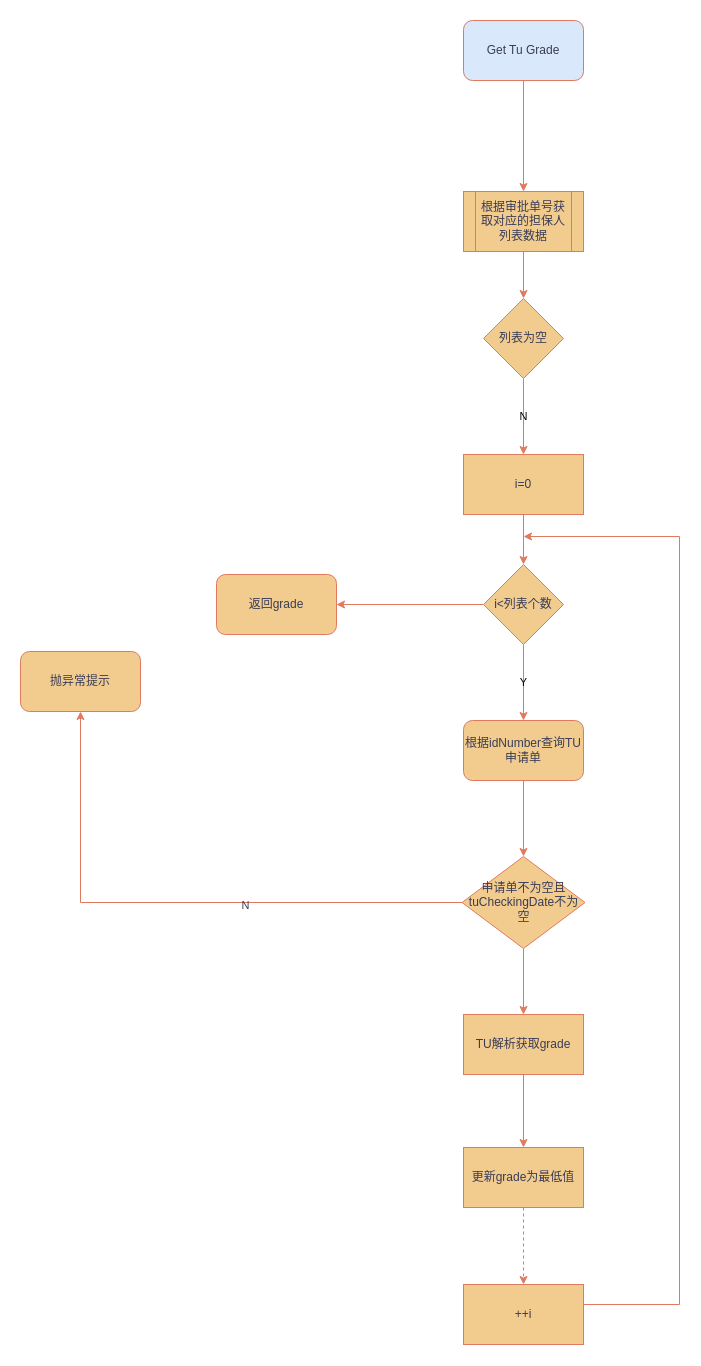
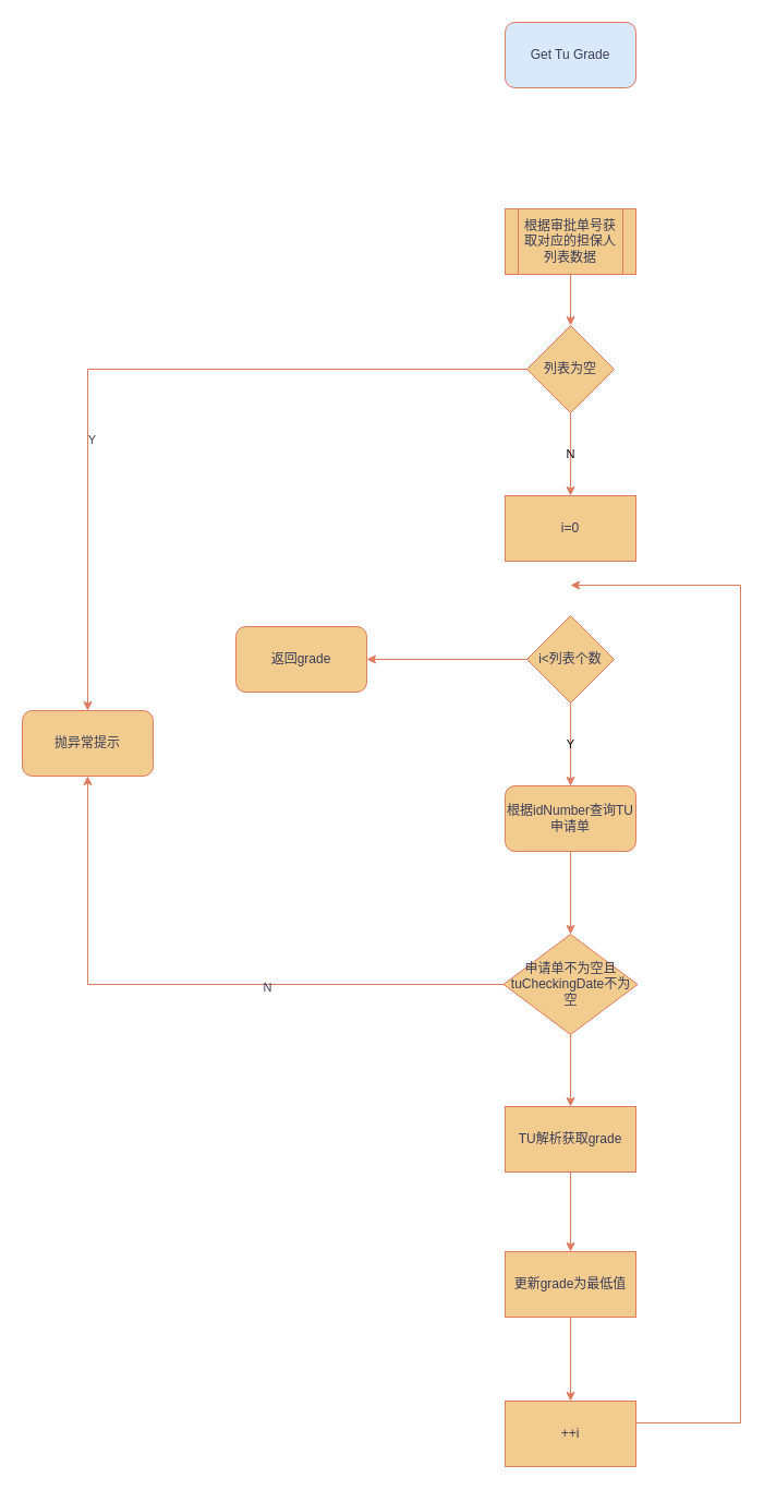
  <mxCell id="0" />
  <mxCell id="1" parent="0" />
- <mxCell id="2" style="edgeStyle=orthogonalEdgeStyle;rounded=0;orthogonalLoop=1;jettySize=auto;html=1;exitX=0.5;exitY=1;exitDx=0;exitDy=0;entryX=0.5;entryY=0;entryDx=0;entryDy=0;labelBackgroundColor=none;strokeColor=#E07A5F;fontColor=default;" edge="1" parent="1" source="3" target="5"><mxGeometry relative="1" as="geometry"><mxPoint x="523" y="140" as="targetPoint" /></mxGeometry></mxCell>
  <mxCell id="3" value="Get Tu Grade" style="rounded=1;whiteSpace=wrap;html=1;labelBackgroundColor=none;fillColor=#dae8fc;strokeColor=#E07A5F;fontColor=#393C56;" vertex="1" parent="1"><mxGeometry x="463" y="20" width="120" height="60" as="geometry" /></mxCell>
  <mxCell id="4" style="edgeStyle=orthogonalEdgeStyle;rounded=0;orthogonalLoop=1;jettySize=auto;html=1;exitX=0.5;exitY=1;exitDx=0;exitDy=0;labelBackgroundColor=none;strokeColor=#E07A5F;fontColor=default;" edge="1" parent="1" source="5" target="15"><mxGeometry relative="1" as="geometry" /></mxCell>
  <mxCell id="5" value="根据审批单号获取对应的担保人列表数据" style="shape=process;whiteSpace=wrap;html=1;backgroundOutline=1;labelBackgroundColor=none;fillColor=#F2CC8F;strokeColor=#E07A5F;fontColor=#393C56;" vertex="1" parent="1"><mxGeometry x="463" y="191" width="120" height="60" as="geometry" /></mxCell>
  <mxCell id="6" style="edgeStyle=orthogonalEdgeStyle;rounded=0;orthogonalLoop=1;jettySize=auto;html=1;exitX=0.5;exitY=1;exitDx=0;exitDy=0;labelBackgroundColor=none;strokeColor=#E07A5F;fontColor=default;" edge="1" parent="1" source="7" target="11"><mxGeometry relative="1" as="geometry" /></mxCell>
  <mxCell id="7" value="根据idNumber查询TU申请单" style="whiteSpace=wrap;html=1;labelBackgroundColor=none;fillColor=#F2CC8F;strokeColor=#E07A5F;fontColor=#393C56;rounded=1;" vertex="1" parent="1"><mxGeometry x="463" y="720" width="120" height="60" as="geometry" /></mxCell>
  <mxCell id="8" style="edgeStyle=orthogonalEdgeStyle;rounded=0;orthogonalLoop=1;jettySize=auto;html=1;exitX=0;exitY=0.5;exitDx=0;exitDy=0;entryX=0.5;entryY=1;entryDx=0;entryDy=0;labelBackgroundColor=none;strokeColor=#E07A5F;fontColor=default;" edge="1" parent="1" source="11" target="16"><mxGeometry relative="1" as="geometry"><mxPoint x="310" y="902" as="targetPoint" /></mxGeometry></mxCell>
  <mxCell id="9" value="N" style="edgeLabel;html=1;align=center;verticalAlign=middle;resizable=0;points=[];labelBackgroundColor=none;fontColor=#393C56;" vertex="1" connectable="0" parent="8"><mxGeometry x="-0.243" y="2" relative="1" as="geometry"><mxPoint as="offset" /></mxGeometry></mxCell>
  <mxCell id="10" style="edgeStyle=orthogonalEdgeStyle;rounded=0;orthogonalLoop=1;jettySize=auto;html=1;exitX=0.5;exitY=1;exitDx=0;exitDy=0;strokeColor=#E07A5F;fontColor=#393C56;fillColor=#F2CC8F;" edge="1" parent="1" source="11" target="28"><mxGeometry relative="1" as="geometry" /></mxCell>
  <mxCell id="11" value="申请单不为空且tuCheckingDate不为空" style="rhombus;whiteSpace=wrap;html=1;labelBackgroundColor=none;fillColor=#F2CC8F;strokeColor=#E07A5F;fontColor=#393C56;" vertex="1" parent="1"><mxGeometry x="461.5" y="856" width="123" height="92" as="geometry" /></mxCell>
+ <mxCell id="12" style="edgeStyle=orthogonalEdgeStyle;rounded=0;orthogonalLoop=1;jettySize=auto;html=1;exitX=0;exitY=0.5;exitDx=0;exitDy=0;labelBackgroundColor=none;strokeColor=#E07A5F;fontColor=default;" edge="1" parent="1" source="15" target="16"><mxGeometry relative="1" as="geometry" /></mxCell>
+ <mxCell id="13" value="Y" style="edgeLabel;html=1;align=center;verticalAlign=middle;resizable=0;points=[];labelBackgroundColor=none;fontColor=#393C56;" vertex="1" connectable="0" parent="12"><mxGeometry x="0.305" y="3" relative="1" as="geometry"><mxPoint as="offset" /></mxGeometry></mxCell>
  <mxCell id="14" value="N" style="edgeStyle=orthogonalEdgeStyle;rounded=0;orthogonalLoop=1;jettySize=auto;html=1;exitX=0.5;exitY=1;exitDx=0;exitDy=0;labelBackgroundColor=none;strokeColor=#E07A5F;fontColor=default;" edge="1" parent="1" source="15" target="18"><mxGeometry relative="1" as="geometry" /></mxCell>
  <mxCell id="15" value="列表为空" style="rhombus;whiteSpace=wrap;html=1;labelBackgroundColor=none;fillColor=#F2CC8F;strokeColor=#E07A5F;fontColor=#393C56;" vertex="1" parent="1"><mxGeometry x="483" y="298" width="80" height="80" as="geometry" /></mxCell>
  <mxCell id="16" value="抛异常提示" style="rounded=1;whiteSpace=wrap;html=1;labelBackgroundColor=none;fillColor=#F2CC8F;strokeColor=#E07A5F;fontColor=#393C56;" vertex="1" parent="1"><mxGeometry x="20" y="651" width="120" height="60" as="geometry" /></mxCell>
- <mxCell id="17" style="edgeStyle=orthogonalEdgeStyle;rounded=0;orthogonalLoop=1;jettySize=auto;html=1;exitX=0.5;exitY=1;exitDx=0;exitDy=0;labelBackgroundColor=none;strokeColor=#E07A5F;fontColor=default;" edge="1" parent="1" source="18" target="21"><mxGeometry relative="1" as="geometry" /></mxCell>
  <mxCell id="18" value="i=0" style="rounded=0;whiteSpace=wrap;html=1;labelBackgroundColor=none;fillColor=#F2CC8F;strokeColor=#E07A5F;fontColor=#393C56;" vertex="1" parent="1"><mxGeometry x="463" y="454" width="120" height="60" as="geometry" /></mxCell>
  <mxCell id="19" value="Y" style="edgeStyle=orthogonalEdgeStyle;rounded=0;orthogonalLoop=1;jettySize=auto;html=1;exitX=0.5;exitY=1;exitDx=0;exitDy=0;labelBackgroundColor=none;strokeColor=#E07A5F;fontColor=default;" edge="1" parent="1" source="21" target="7"><mxGeometry relative="1" as="geometry" /></mxCell>
  <mxCell id="20" style="edgeStyle=orthogonalEdgeStyle;rounded=0;orthogonalLoop=1;jettySize=auto;html=1;exitX=0;exitY=0.5;exitDx=0;exitDy=0;entryX=1;entryY=0.5;entryDx=0;entryDy=0;labelBackgroundColor=none;strokeColor=#E07A5F;fontColor=default;" edge="1" parent="1" source="21" target="26"><mxGeometry relative="1" as="geometry" /></mxCell>
  <mxCell id="21" value="i&amp;lt;列表个数" style="rhombus;whiteSpace=wrap;html=1;labelBackgroundColor=none;fillColor=#F2CC8F;strokeColor=#E07A5F;fontColor=#393C56;" vertex="1" parent="1"><mxGeometry x="483" y="564" width="80" height="80" as="geometry" /></mxCell>
- <mxCell id="22" style="edgeStyle=orthogonalEdgeStyle;rounded=0;orthogonalLoop=1;jettySize=auto;html=1;exitX=0.5;exitY=1;exitDx=0;exitDy=0;entryX=0.5;entryY=0;entryDx=0;entryDy=0;labelBackgroundColor=none;strokeColor=#E07A5F;fontColor=default;dashed=1;" edge="1" parent="1" source="23" target="25"><mxGeometry relative="1" as="geometry" /></mxCell>
+ <mxCell id="22" style="edgeStyle=orthogonalEdgeStyle;rounded=0;orthogonalLoop=1;jettySize=auto;html=1;exitX=0.5;exitY=1;exitDx=0;exitDy=0;entryX=0.5;entryY=0;entryDx=0;entryDy=0;labelBackgroundColor=none;strokeColor=#E07A5F;fontColor=default;" edge="1" parent="1" source="23" target="25"><mxGeometry relative="1" as="geometry" /></mxCell>
  <mxCell id="23" value="更新grade为最低值" style="rounded=0;whiteSpace=wrap;html=1;labelBackgroundColor=none;fillColor=#F2CC8F;strokeColor=#E07A5F;fontColor=#393C56;" vertex="1" parent="1"><mxGeometry x="463" y="1147" width="120" height="60" as="geometry" /></mxCell>
  <mxCell id="24" style="edgeStyle=orthogonalEdgeStyle;rounded=0;orthogonalLoop=1;jettySize=auto;html=1;exitX=1;exitY=0.5;exitDx=0;exitDy=0;labelBackgroundColor=none;strokeColor=#E07A5F;fontColor=default;" edge="1" parent="1" source="25"><mxGeometry relative="1" as="geometry"><mxPoint x="523" y="536" as="targetPoint" /><Array as="points"><mxPoint x="583" y="1304" /><mxPoint x="679" y="1304" /><mxPoint x="679" y="536" /></Array></mxGeometry></mxCell>
  <mxCell id="25" value="++i" style="rounded=0;whiteSpace=wrap;html=1;labelBackgroundColor=none;fillColor=#F2CC8F;strokeColor=#E07A5F;fontColor=#393C56;" vertex="1" parent="1"><mxGeometry x="463" y="1284" width="120" height="60" as="geometry" /></mxCell>
  <mxCell id="26" value="返回grade" style="rounded=1;whiteSpace=wrap;html=1;labelBackgroundColor=none;fillColor=#F2CC8F;strokeColor=#E07A5F;fontColor=#393C56;" vertex="1" parent="1"><mxGeometry x="216" y="574" width="120" height="60" as="geometry" /></mxCell>
  <mxCell id="27" style="edgeStyle=orthogonalEdgeStyle;rounded=0;orthogonalLoop=1;jettySize=auto;html=1;exitX=0.5;exitY=1;exitDx=0;exitDy=0;strokeColor=#E07A5F;fontColor=#393C56;fillColor=#F2CC8F;" edge="1" parent="1" source="28" target="23"><mxGeometry relative="1" as="geometry" /></mxCell>
  <mxCell id="28" value="TU解析获取grade" style="rounded=0;whiteSpace=wrap;html=1;strokeColor=#E07A5F;fontColor=#393C56;fillColor=#F2CC8F;" vertex="1" parent="1"><mxGeometry x="463" y="1014" width="120" height="60" as="geometry" /></mxCell>
